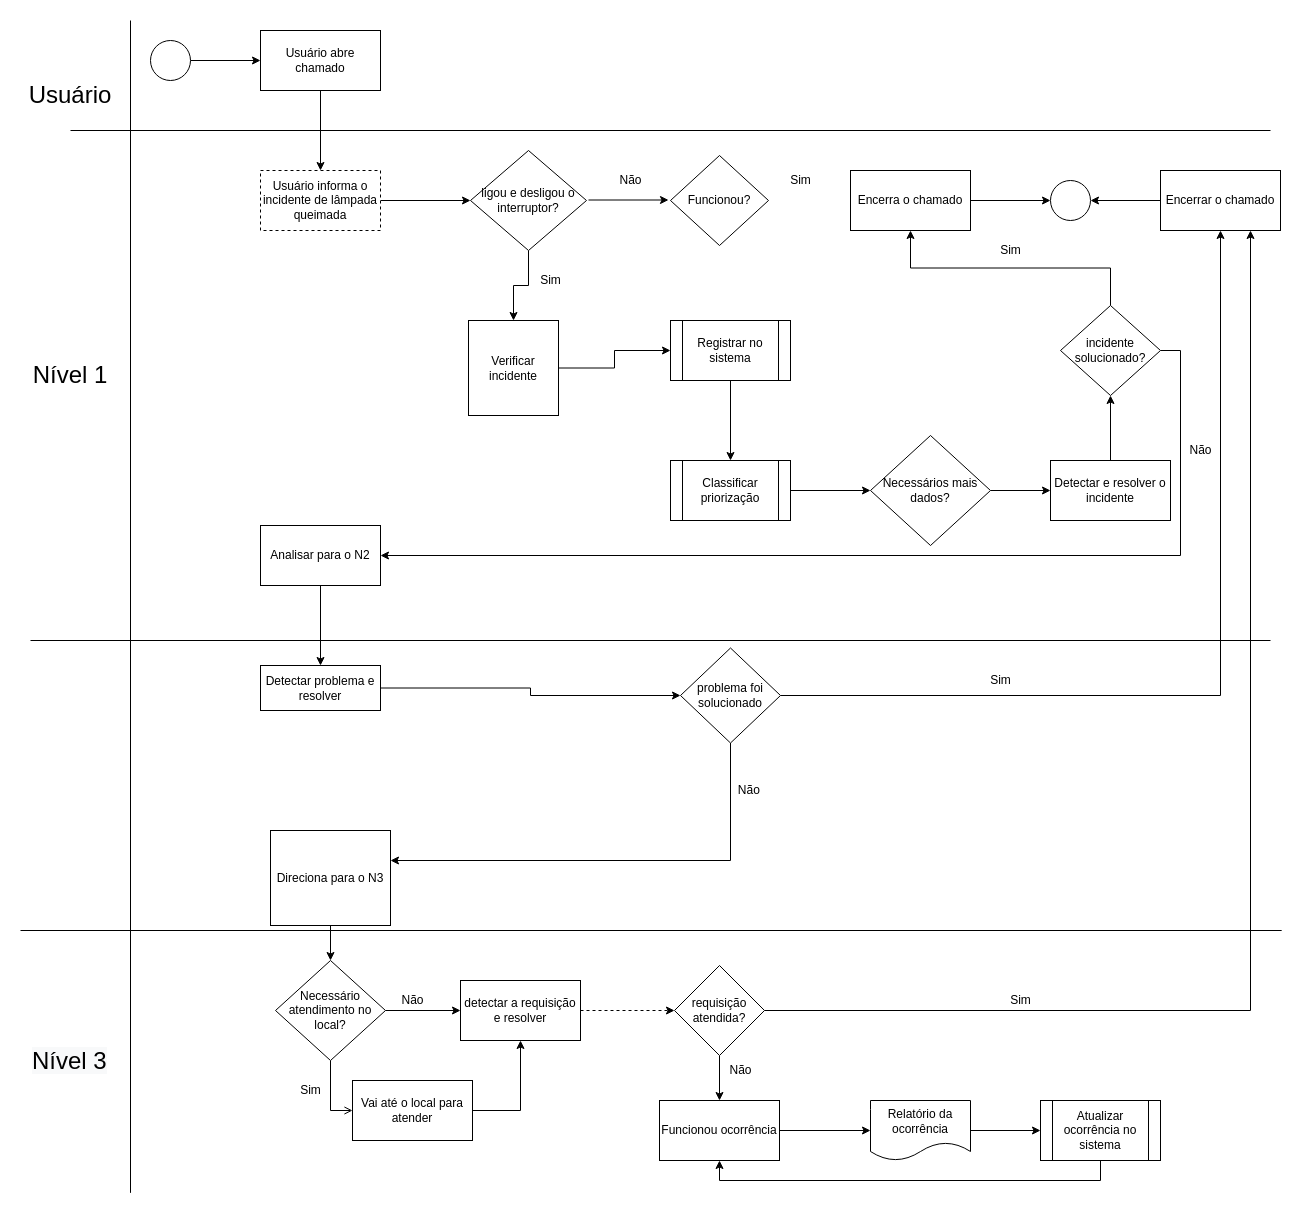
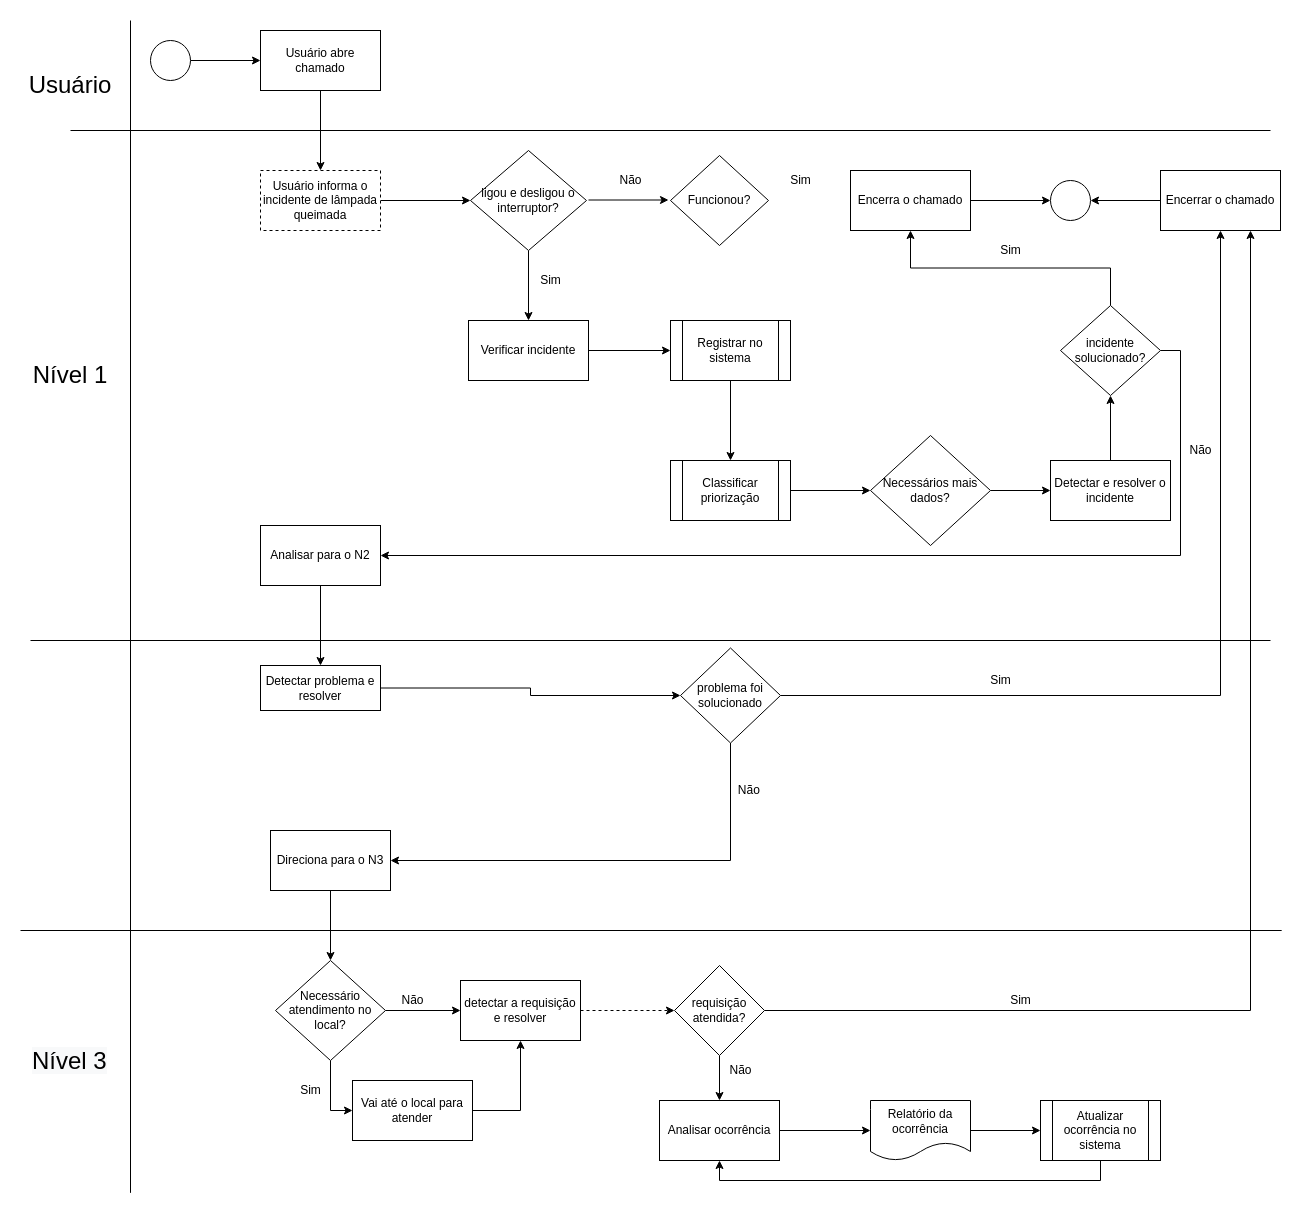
  <mxCell id="0" />
  <mxCell id="1" parent="0" />
  <mxCell id="2" value="" style="edgeStyle=orthogonalEdgeStyle;rounded=0;orthogonalLoop=1;jettySize=auto;html=1;" parent="1" source="3" target="5" edge="1"><mxGeometry relative="1" as="geometry" /></mxCell>
  <mxCell id="3" value="" style="ellipse;whiteSpace=wrap;html=1;aspect=fixed;" parent="1" vertex="1"><mxGeometry x="150" y="40" width="40" height="40" as="geometry" /></mxCell>
  <mxCell id="4" value="" style="edgeStyle=orthogonalEdgeStyle;rounded=0;orthogonalLoop=1;jettySize=auto;html=1;" parent="1" source="5" target="7" edge="1"><mxGeometry relative="1" as="geometry" /></mxCell>
  <mxCell id="5" value="Usuário abre chamado" style="whiteSpace=wrap;html=1;" parent="1" vertex="1"><mxGeometry x="260" y="30" width="120" height="60" as="geometry" /></mxCell>
  <mxCell id="6" value="" style="edgeStyle=orthogonalEdgeStyle;rounded=0;orthogonalLoop=1;jettySize=auto;html=1;" parent="1" source="7" target="9" edge="1"><mxGeometry relative="1" as="geometry" /></mxCell>
  <mxCell id="7" value="Usuário informa o incidente de lâmpada queimada" style="whiteSpace=wrap;html=1;dashed=1;" parent="1" vertex="1"><mxGeometry x="260" y="170" width="120" height="60" as="geometry" /></mxCell>
  <mxCell id="8" style="edgeStyle=orthogonalEdgeStyle;rounded=0;orthogonalLoop=1;jettySize=auto;html=1;exitX=0.5;exitY=1;exitDx=0;exitDy=0;entryX=0.5;entryY=0;entryDx=0;entryDy=0;" parent="1" source="9" target="14" edge="1"><mxGeometry relative="1" as="geometry" /></mxCell>
  <mxCell id="9" value="ligou e desligou o interruptor?" style="rhombus;whiteSpace=wrap;html=1;" parent="1" vertex="1"><mxGeometry x="470" y="150" width="116" height="100" as="geometry" /></mxCell>
  <mxCell id="10" value="Sim" style="text;html=1;align=center;verticalAlign=middle;resizable=0;points=[];autosize=1;" parent="1" vertex="1"><mxGeometry x="780" y="170" width="40" height="20" as="geometry" /></mxCell>
  <mxCell id="11" value="Não" style="text;html=1;align=center;verticalAlign=middle;resizable=0;points=[];autosize=1;" parent="1" vertex="1"><mxGeometry x="610" y="170" width="40" height="20" as="geometry" /></mxCell>
  <mxCell id="12" value="" style="ellipse;whiteSpace=wrap;html=1;aspect=fixed;" parent="1" vertex="1"><mxGeometry x="1050" y="180" width="40" height="40" as="geometry" /></mxCell>
  <mxCell id="13" value="" style="edgeStyle=orthogonalEdgeStyle;rounded=0;orthogonalLoop=1;jettySize=auto;html=1;" parent="1" source="14" target="21" edge="1"><mxGeometry relative="1" as="geometry" /></mxCell>
- <mxCell id="14" value="Verificar incidente" style="rounded=0;whiteSpace=wrap;html=1;" parent="1" vertex="1"><mxGeometry x="468" y="320" width="90" height="95" as="geometry" /></mxCell>
+ <mxCell id="14" value="Verificar incidente" style="rounded=0;whiteSpace=wrap;html=1;" parent="1" vertex="1"><mxGeometry x="468" y="320" width="120" height="60" as="geometry" /></mxCell>
  <mxCell id="15" value="Funcionou?" style="rhombus;whiteSpace=wrap;html=1;" parent="1" vertex="1"><mxGeometry x="670" y="155" width="98" height="90" as="geometry" /></mxCell>
  <mxCell id="16" value="" style="endArrow=classic;html=1;" parent="1" edge="1"><mxGeometry width="50" height="50" relative="1" as="geometry"><mxPoint x="588" y="199.5" as="sourcePoint" /><mxPoint x="668" y="199.5" as="targetPoint" /></mxGeometry></mxCell>
  <mxCell id="17" value="Sim" style="text;html=1;align=center;verticalAlign=middle;resizable=0;points=[];autosize=1;" parent="1" vertex="1"><mxGeometry x="530" y="270" width="40" height="20" as="geometry" /></mxCell>
  <mxCell id="18" value="" style="endArrow=classic;html=1;entryX=0;entryY=0.5;entryDx=0;entryDy=0;" parent="1" source="19" target="12" edge="1"><mxGeometry width="50" height="50" relative="1" as="geometry"><mxPoint x="817" y="199.5" as="sourcePoint" /><mxPoint x="897" y="199.5" as="targetPoint" /><Array as="points"><mxPoint x="867" y="200" /></Array></mxGeometry></mxCell>
  <mxCell id="19" value="Encerra o chamado" style="rounded=0;whiteSpace=wrap;html=1;" parent="1" vertex="1"><mxGeometry x="850" y="170" width="120" height="60" as="geometry" /></mxCell>
  <mxCell id="20" value="" style="edgeStyle=orthogonalEdgeStyle;rounded=0;orthogonalLoop=1;jettySize=auto;html=1;" parent="1" source="21" target="23" edge="1"><mxGeometry relative="1" as="geometry" /></mxCell>
  <mxCell id="21" value="Registrar no sistema" style="shape=process;whiteSpace=wrap;html=1;backgroundOutline=1;rounded=0;" parent="1" vertex="1"><mxGeometry x="670" y="320" width="120" height="60" as="geometry" /></mxCell>
  <mxCell id="22" value="" style="edgeStyle=orthogonalEdgeStyle;rounded=0;orthogonalLoop=1;jettySize=auto;html=1;" parent="1" source="23" target="25" edge="1"><mxGeometry relative="1" as="geometry" /></mxCell>
  <mxCell id="23" value="Classificar priorização" style="shape=process;whiteSpace=wrap;html=1;backgroundOutline=1;rounded=0;" parent="1" vertex="1"><mxGeometry x="670" y="460" width="120" height="60" as="geometry" /></mxCell>
  <mxCell id="24" value="" style="edgeStyle=orthogonalEdgeStyle;rounded=0;orthogonalLoop=1;jettySize=auto;html=1;" parent="1" source="25" target="27" edge="1"><mxGeometry relative="1" as="geometry" /></mxCell>
  <mxCell id="25" value="Necessários mais dados?" style="rhombus;whiteSpace=wrap;html=1;rounded=0;" parent="1" vertex="1"><mxGeometry x="870" y="435" width="120" height="110" as="geometry" /></mxCell>
  <mxCell id="26" value="" style="edgeStyle=orthogonalEdgeStyle;rounded=0;orthogonalLoop=1;jettySize=auto;html=1;" parent="1" source="27" target="30" edge="1"><mxGeometry relative="1" as="geometry" /></mxCell>
  <mxCell id="27" value="Detectar e resolver o incidente" style="whiteSpace=wrap;html=1;rounded=0;" parent="1" vertex="1"><mxGeometry x="1050" y="460" width="120" height="60" as="geometry" /></mxCell>
  <mxCell id="28" style="edgeStyle=orthogonalEdgeStyle;rounded=0;orthogonalLoop=1;jettySize=auto;html=1;exitX=0.5;exitY=0;exitDx=0;exitDy=0;entryX=0.5;entryY=1;entryDx=0;entryDy=0;" parent="1" source="30" target="19" edge="1"><mxGeometry relative="1" as="geometry" /></mxCell>
  <mxCell id="29" style="edgeStyle=orthogonalEdgeStyle;rounded=0;orthogonalLoop=1;jettySize=auto;html=1;exitX=1;exitY=0.5;exitDx=0;exitDy=0;entryX=1;entryY=0.5;entryDx=0;entryDy=0;" parent="1" source="30" target="33" edge="1"><mxGeometry relative="1" as="geometry" /></mxCell>
  <mxCell id="30" value="incidente solucionado?" style="rhombus;whiteSpace=wrap;html=1;rounded=0;" parent="1" vertex="1"><mxGeometry x="1060" y="305" width="100" height="90" as="geometry" /></mxCell>
  <mxCell id="31" value="Não" style="text;html=1;align=center;verticalAlign=middle;resizable=0;points=[];autosize=1;" parent="1" vertex="1"><mxGeometry x="1180" y="440" width="40" height="20" as="geometry" /></mxCell>
  <mxCell id="32" value="" style="edgeStyle=orthogonalEdgeStyle;rounded=0;orthogonalLoop=1;jettySize=auto;html=1;" parent="1" source="33" target="36" edge="1"><mxGeometry relative="1" as="geometry" /></mxCell>
  <mxCell id="33" value="Analisar para o N2" style="whiteSpace=wrap;html=1;" parent="1" vertex="1"><mxGeometry x="260" y="525" width="120" height="60" as="geometry" /></mxCell>
  <mxCell id="34" value="Sim" style="text;html=1;align=center;verticalAlign=middle;resizable=0;points=[];autosize=1;" parent="1" vertex="1"><mxGeometry x="990" y="240" width="40" height="20" as="geometry" /></mxCell>
  <mxCell id="35" value="" style="edgeStyle=orthogonalEdgeStyle;rounded=0;orthogonalLoop=1;jettySize=auto;html=1;" parent="1" source="36" target="39" edge="1"><mxGeometry relative="1" as="geometry" /></mxCell>
  <mxCell id="36" value="Detectar problema e resolver" style="whiteSpace=wrap;html=1;" parent="1" vertex="1"><mxGeometry x="260" y="665" width="120" height="45" as="geometry" /></mxCell>
  <mxCell id="37" style="edgeStyle=orthogonalEdgeStyle;rounded=0;orthogonalLoop=1;jettySize=auto;html=1;exitX=1;exitY=0.5;exitDx=0;exitDy=0;entryX=0.5;entryY=1;entryDx=0;entryDy=0;" parent="1" source="39" target="41" edge="1"><mxGeometry relative="1" as="geometry"><mxPoint x="1250" y="210" as="targetPoint" /></mxGeometry></mxCell>
  <mxCell id="38" value="" style="edgeStyle=orthogonalEdgeStyle;rounded=0;orthogonalLoop=1;jettySize=auto;html=1;" parent="1" source="39" target="44" edge="1"><mxGeometry relative="1" as="geometry"><Array as="points"><mxPoint x="730" y="860" /></Array></mxGeometry></mxCell>
  <mxCell id="39" value="problema foi solucionado" style="rhombus;whiteSpace=wrap;html=1;" parent="1" vertex="1"><mxGeometry x="680" y="647.5" width="100" height="95" as="geometry" /></mxCell>
  <mxCell id="40" style="edgeStyle=orthogonalEdgeStyle;rounded=0;orthogonalLoop=1;jettySize=auto;html=1;exitX=0;exitY=0.5;exitDx=0;exitDy=0;entryX=1;entryY=0.5;entryDx=0;entryDy=0;" parent="1" source="41" target="12" edge="1"><mxGeometry relative="1" as="geometry" /></mxCell>
  <mxCell id="41" value="Encerrar o chamado" style="rounded=0;whiteSpace=wrap;html=1;" parent="1" vertex="1"><mxGeometry x="1160" y="170" width="120" height="60" as="geometry" /></mxCell>
  <mxCell id="42" value="Sim" style="text;html=1;align=center;verticalAlign=middle;resizable=0;points=[];autosize=1;" parent="1" vertex="1"><mxGeometry x="980" y="670" width="40" height="20" as="geometry" /></mxCell>
  <mxCell id="43" value="" style="edgeStyle=orthogonalEdgeStyle;rounded=0;orthogonalLoop=1;jettySize=auto;html=1;" parent="1" source="44" target="48" edge="1"><mxGeometry relative="1" as="geometry" /></mxCell>
- <mxCell id="44" value="Direciona para o N3" style="whiteSpace=wrap;html=1;" parent="1" vertex="1"><mxGeometry x="270" y="830" width="120" height="95" as="geometry" /></mxCell>
+ <mxCell id="44" value="Direciona para o N3" style="whiteSpace=wrap;html=1;" parent="1" vertex="1"><mxGeometry x="270" y="830" width="120" height="60" as="geometry" /></mxCell>
  <mxCell id="45" value="Não&amp;nbsp;" style="text;html=1;align=center;verticalAlign=middle;resizable=0;points=[];autosize=1;" parent="1" vertex="1"><mxGeometry x="730" y="780" width="40" height="20" as="geometry" /></mxCell>
  <mxCell id="46" value="" style="edgeStyle=orthogonalEdgeStyle;rounded=0;orthogonalLoop=1;jettySize=auto;html=1;" parent="1" source="48" target="50" edge="1"><mxGeometry relative="1" as="geometry" /></mxCell>
- <mxCell id="47" style="edgeStyle=orthogonalEdgeStyle;rounded=0;orthogonalLoop=1;jettySize=auto;html=1;exitX=0.5;exitY=1;exitDx=0;exitDy=0;entryX=0;entryY=0.5;entryDx=0;entryDy=0;endArrow=open;" parent="1" source="48" target="52" edge="1"><mxGeometry relative="1" as="geometry" /></mxCell>
+ <mxCell id="47" style="edgeStyle=orthogonalEdgeStyle;rounded=0;orthogonalLoop=1;jettySize=auto;html=1;exitX=0.5;exitY=1;exitDx=0;exitDy=0;entryX=0;entryY=0.5;entryDx=0;entryDy=0;" parent="1" source="48" target="52" edge="1"><mxGeometry relative="1" as="geometry" /></mxCell>
  <mxCell id="48" value="Necessário atendimento no local?" style="rhombus;whiteSpace=wrap;html=1;" parent="1" vertex="1"><mxGeometry x="275" y="960" width="110" height="100" as="geometry" /></mxCell>
  <mxCell id="49" value="" style="edgeStyle=orthogonalEdgeStyle;rounded=0;orthogonalLoop=1;jettySize=auto;html=1;dashed=1;" parent="1" source="50" target="57" edge="1"><mxGeometry relative="1" as="geometry" /></mxCell>
  <mxCell id="50" value="detectar a requisição e resolver" style="whiteSpace=wrap;html=1;" parent="1" vertex="1"><mxGeometry x="460" y="980" width="120" height="60" as="geometry" /></mxCell>
  <mxCell id="51" style="edgeStyle=orthogonalEdgeStyle;rounded=0;orthogonalLoop=1;jettySize=auto;html=1;exitX=1;exitY=0.5;exitDx=0;exitDy=0;entryX=0.5;entryY=1;entryDx=0;entryDy=0;" parent="1" source="52" target="50" edge="1"><mxGeometry relative="1" as="geometry" /></mxCell>
  <mxCell id="52" value="Vai até o local para atender" style="whiteSpace=wrap;html=1;" parent="1" vertex="1"><mxGeometry x="352" y="1080" width="120" height="60" as="geometry" /></mxCell>
  <mxCell id="53" value="Não" style="text;html=1;align=center;verticalAlign=middle;resizable=0;points=[];autosize=1;" parent="1" vertex="1"><mxGeometry x="392" y="990" width="40" height="20" as="geometry" /></mxCell>
  <mxCell id="54" value="Sim" style="text;html=1;align=center;verticalAlign=middle;resizable=0;points=[];autosize=1;" parent="1" vertex="1"><mxGeometry x="290" y="1080" width="40" height="20" as="geometry" /></mxCell>
  <mxCell id="55" style="edgeStyle=orthogonalEdgeStyle;rounded=0;orthogonalLoop=1;jettySize=auto;html=1;exitX=1;exitY=0.5;exitDx=0;exitDy=0;entryX=0.75;entryY=1;entryDx=0;entryDy=0;" parent="1" source="57" target="41" edge="1"><mxGeometry relative="1" as="geometry" /></mxCell>
  <mxCell id="56" value="" style="edgeStyle=orthogonalEdgeStyle;rounded=0;orthogonalLoop=1;jettySize=auto;html=1;" parent="1" source="57" target="60" edge="1"><mxGeometry relative="1" as="geometry" /></mxCell>
  <mxCell id="57" value="requisição atendida?" style="rhombus;whiteSpace=wrap;html=1;" parent="1" vertex="1"><mxGeometry x="674" y="965" width="90" height="90" as="geometry" /></mxCell>
  <mxCell id="58" value="Sim" style="text;html=1;align=center;verticalAlign=middle;resizable=0;points=[];autosize=1;" parent="1" vertex="1"><mxGeometry x="1000" y="990" width="40" height="20" as="geometry" /></mxCell>
  <mxCell id="59" style="edgeStyle=orthogonalEdgeStyle;rounded=0;orthogonalLoop=1;jettySize=auto;html=1;exitX=1;exitY=0.5;exitDx=0;exitDy=0;entryX=0;entryY=0.5;entryDx=0;entryDy=0;" parent="1" source="60" target="63" edge="1"><mxGeometry relative="1" as="geometry" /></mxCell>
- <mxCell id="60" value="Funcionou ocorrência" style="whiteSpace=wrap;html=1;" parent="1" vertex="1"><mxGeometry x="659" y="1100" width="120" height="60" as="geometry" /></mxCell>
+ <mxCell id="60" value="Analisar ocorrência" style="whiteSpace=wrap;html=1;" parent="1" vertex="1"><mxGeometry x="659" y="1100" width="120" height="60" as="geometry" /></mxCell>
  <mxCell id="61" value="Não" style="text;html=1;align=center;verticalAlign=middle;resizable=0;points=[];autosize=1;" parent="1" vertex="1"><mxGeometry x="720" y="1060" width="40" height="20" as="geometry" /></mxCell>
  <mxCell id="62" value="" style="edgeStyle=orthogonalEdgeStyle;rounded=0;orthogonalLoop=1;jettySize=auto;html=1;" parent="1" source="63" target="65" edge="1"><mxGeometry relative="1" as="geometry" /></mxCell>
  <mxCell id="63" value="Relatório da ocorrência" style="shape=document;whiteSpace=wrap;html=1;boundedLbl=1;" parent="1" vertex="1"><mxGeometry x="870" y="1100" width="100" height="60" as="geometry" /></mxCell>
  <mxCell id="64" style="edgeStyle=orthogonalEdgeStyle;rounded=0;orthogonalLoop=1;jettySize=auto;html=1;exitX=0.5;exitY=1;exitDx=0;exitDy=0;entryX=0.5;entryY=1;entryDx=0;entryDy=0;" parent="1" source="65" target="60" edge="1"><mxGeometry relative="1" as="geometry" /></mxCell>
  <mxCell id="65" value="Atualizar ocorrência no sistema" style="shape=process;whiteSpace=wrap;html=1;backgroundOutline=1;" parent="1" vertex="1"><mxGeometry x="1040" y="1100" width="120" height="60" as="geometry" /></mxCell>
  <mxCell id="66" value="" style="endArrow=none;html=1;" parent="1" edge="1"><mxGeometry width="50" height="50" relative="1" as="geometry"><mxPoint x="70" y="130" as="sourcePoint" /><mxPoint x="1270" y="130" as="targetPoint" /></mxGeometry></mxCell>
  <mxCell id="67" value="" style="endArrow=none;html=1;" parent="1" edge="1"><mxGeometry width="50" height="50" relative="1" as="geometry"><mxPoint x="130" y="1192.353" as="sourcePoint" /><mxPoint x="130" y="20" as="targetPoint" /></mxGeometry></mxCell>
- <mxCell id="68" value="&lt;font style=&quot;font-size: 24px&quot;&gt;Usuário&lt;/font&gt;" style="text;html=1;strokeColor=none;fillColor=none;align=center;verticalAlign=middle;whiteSpace=wrap;rounded=0;" parent="1" vertex="1"><mxGeometry x="35" y="80" width="70" height="30" as="geometry" /></mxCell>
+ <mxCell id="68" value="&lt;font style=&quot;font-size: 24px&quot;&gt;Usuário&lt;/font&gt;" style="text;html=1;strokeColor=none;fillColor=none;align=center;verticalAlign=middle;whiteSpace=wrap;rounded=0;" parent="1" vertex="1"><mxGeometry x="35" y="70" width="70" height="30" as="geometry" /></mxCell>
  <mxCell id="69" value="&lt;font style=&quot;font-size: 24px&quot;&gt;Nível 1&lt;/font&gt;" style="text;html=1;strokeColor=none;fillColor=none;align=center;verticalAlign=middle;whiteSpace=wrap;rounded=0;" parent="1" vertex="1"><mxGeometry x="30" y="355" width="80" height="40" as="geometry" /></mxCell>
  <mxCell id="70" value="" style="endArrow=none;html=1;" parent="1" edge="1"><mxGeometry width="50" height="50" relative="1" as="geometry"><mxPoint x="30" y="640" as="sourcePoint" /><mxPoint x="1270" y="640" as="targetPoint" /></mxGeometry></mxCell>
  <mxCell id="71" value="" style="endArrow=none;html=1;" parent="1" edge="1"><mxGeometry width="50" height="50" relative="1" as="geometry"><mxPoint x="20" y="930" as="sourcePoint" /><mxPoint x="1281.176" y="930" as="targetPoint" /></mxGeometry></mxCell>
  <mxCell id="72" value="&lt;span style=&quot;color: rgb(0 , 0 , 0) ; font-family: &amp;#34;helvetica&amp;#34; ; font-size: 24px ; font-style: normal ; font-weight: 400 ; letter-spacing: normal ; text-align: center ; text-indent: 0px ; text-transform: none ; word-spacing: 0px ; background-color: rgb(248 , 249 , 250) ; display: inline ; float: none&quot;&gt;Nível 3&lt;/span&gt;" style="text;whiteSpace=wrap;html=1;" parent="1" vertex="1"><mxGeometry x="30" y="1040" width="100" height="30" as="geometry" /></mxCell>
